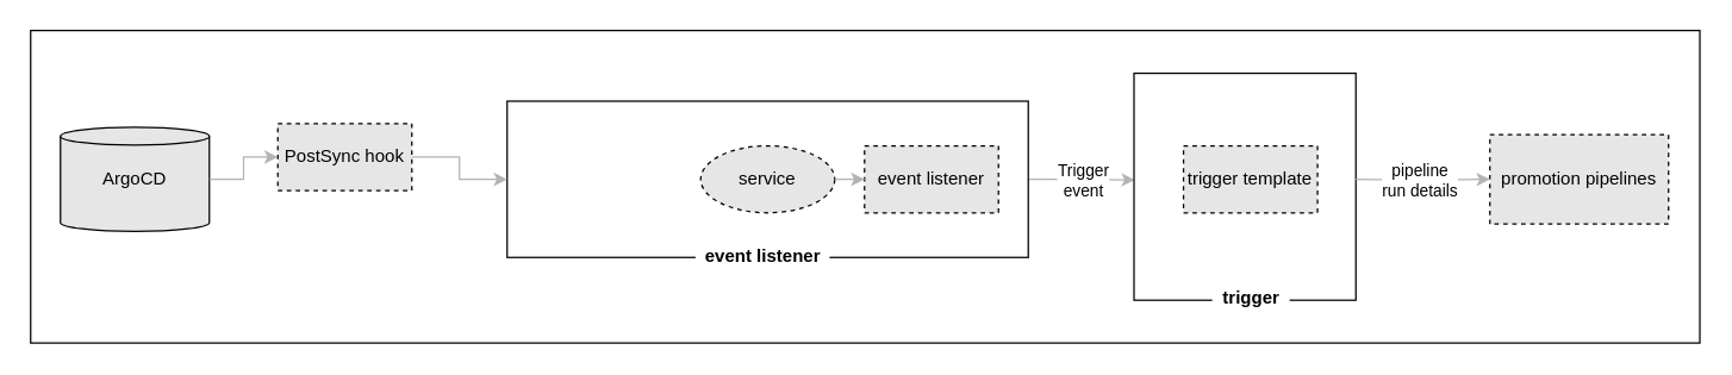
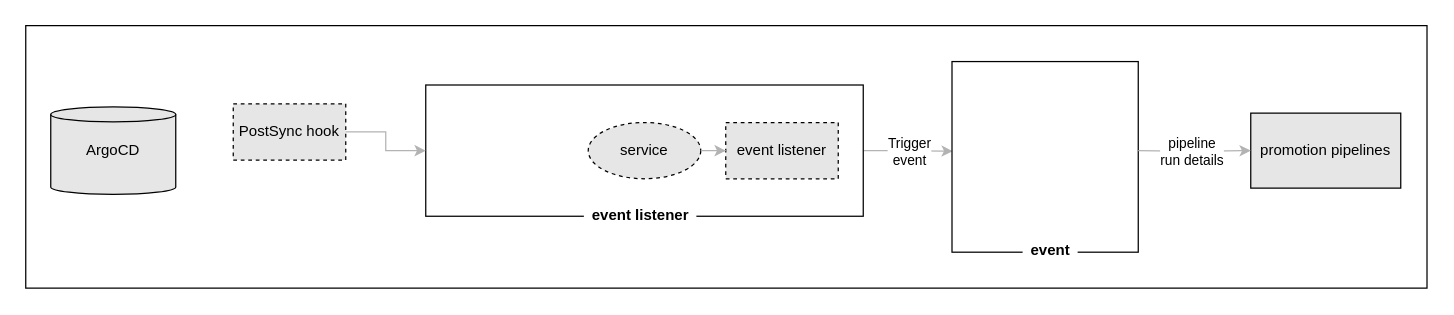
  <mxCell id="0" />
  <mxCell id="1" parent="0" />
  <mxCell id="2" value="" style="rounded=0;whiteSpace=wrap;html=1;strokeWidth=1;fillColor=none;labelBorderColor=none;labelBackgroundColor=#E6E6E6;" parent="1" vertex="1"><mxGeometry x="20" y="20" width="1121" height="210" as="geometry" /></mxCell>
  <mxCell id="3" style="edgeStyle=orthogonalEdgeStyle;rounded=0;orthogonalLoop=1;jettySize=auto;html=1;entryX=0.004;entryY=0.47;entryDx=0;entryDy=0;strokeColor=#B3B3B3;entryPerimeter=0;" parent="1" source="12" target="5" edge="1"><mxGeometry relative="1" as="geometry" /></mxCell>
  <mxCell id="4" value="Trigger &lt;br&gt;event" style="edgeLabel;html=1;align=center;verticalAlign=middle;resizable=0;points=[];" parent="3" vertex="1" connectable="0"><mxGeometry x="0.371" y="1" relative="1" as="geometry"><mxPoint x="-6.19" y="1" as="offset" /></mxGeometry></mxCell>
  <mxCell id="5" value="" style="rounded=0;whiteSpace=wrap;html=1;" parent="1" vertex="1"><mxGeometry x="761" y="48.75" width="149" height="152.5" as="geometry" /></mxCell>
  <mxCell id="6" value="" style="rounded=0;whiteSpace=wrap;html=1;" parent="1" vertex="1"><mxGeometry x="340" y="67.5" width="350" height="105" as="geometry" /></mxCell>
  <mxCell id="7" value="ArgoCD" style="shape=cylinder2;whiteSpace=wrap;html=1;boundedLbl=1;backgroundOutline=1;size=6.0;strokeWidth=1;fontSize=12;fontColor=#000000;fillColor=#E6E6E6;" parent="1" vertex="1"><mxGeometry x="40" y="85" width="100" height="70" as="geometry" /></mxCell>
- <mxCell id="8" value="promotion pipelines" style="rounded=0;whiteSpace=wrap;html=1;strokeWidth=1;fontSize=12;fontColor=#000000;fillColor=#E6E6E6;dashed=1;" parent="1" vertex="1"><mxGeometry x="1000" y="90" width="120" height="60" as="geometry" /></mxCell>
- <mxCell id="9" style="edgeStyle=orthogonalEdgeStyle;rounded=0;orthogonalLoop=1;jettySize=auto;html=1;strokeColor=#B3B3B3;entryX=0;entryY=0.5;entryDx=0;entryDy=0;" parent="1" source="7" target="10" edge="1"><mxGeometry relative="1" as="geometry"><mxPoint x="370" y="120" as="targetPoint" /></mxGeometry></mxCell>
+ <mxCell id="8" value="promotion pipelines" style="rounded=0;whiteSpace=wrap;html=1;strokeWidth=1;fontSize=12;fontColor=#000000;fillColor=#E6E6E6;" parent="1" vertex="1"><mxGeometry x="1000" y="90" width="120" height="60" as="geometry" /></mxCell>
  <mxCell id="10" value="PostSync hook" style="rounded=0;whiteSpace=wrap;html=1;fillColor=#E6E6E6;dashed=1;" parent="1" vertex="1"><mxGeometry x="186" y="82.5" width="90" height="45" as="geometry" /></mxCell>
  <mxCell id="11" value="service" style="ellipse;whiteSpace=wrap;html=1;fillColor=#E6E6E6;dashed=1;" parent="1" vertex="1"><mxGeometry x="470" y="97.5" width="90" height="45" as="geometry" /></mxCell>
  <mxCell id="12" value="event listener" style="rounded=0;whiteSpace=wrap;html=1;fillColor=#E6E6E6;dashed=1;" parent="1" vertex="1"><mxGeometry x="580" y="97.5" width="90" height="45" as="geometry" /></mxCell>
  <mxCell id="13" style="edgeStyle=orthogonalEdgeStyle;rounded=0;orthogonalLoop=1;jettySize=auto;html=1;entryX=0;entryY=0.5;entryDx=0;entryDy=0;strokeColor=#B3B3B3;" parent="1" source="11" target="12" edge="1"><mxGeometry relative="1" as="geometry" /></mxCell>
  <mxCell id="14" style="edgeStyle=orthogonalEdgeStyle;rounded=0;orthogonalLoop=1;jettySize=auto;html=1;entryX=0;entryY=0.5;entryDx=0;entryDy=0;strokeColor=#B3B3B3;" parent="1" target="8" edge="1"><mxGeometry relative="1" as="geometry"><mxPoint x="910" y="120" as="sourcePoint" /></mxGeometry></mxCell>
  <mxCell id="15" value="pipeline &lt;br&gt;run details" style="edgeLabel;html=1;align=center;verticalAlign=middle;resizable=0;points=[];" parent="14" vertex="1" connectable="0"><mxGeometry x="-0.222" relative="1" as="geometry"><mxPoint x="7.14" as="offset" /></mxGeometry></mxCell>
- <mxCell id="16" value="trigger template" style="rounded=0;whiteSpace=wrap;html=1;fillColor=#E6E6E6;dashed=1;" parent="1" vertex="1"><mxGeometry x="794.25" y="97.5" width="90" height="45" as="geometry" /></mxCell>
  <mxCell id="17" value="&lt;b&gt;&amp;nbsp; event listener&amp;nbsp;&amp;nbsp;&lt;/b&gt;" style="text;html=1;strokeColor=none;fillColor=none;align=center;verticalAlign=middle;whiteSpace=wrap;rounded=0;labelBackgroundColor=#ffffff;" parent="1" vertex="1"><mxGeometry x="462.5" y="161.5" width="97.5" height="20" as="geometry" /></mxCell>
- <mxCell id="18" value="&lt;b&gt;&amp;nbsp; trigger&amp;nbsp;&amp;nbsp;&lt;/b&gt;" style="text;html=1;strokeColor=none;fillColor=none;align=center;verticalAlign=middle;whiteSpace=wrap;rounded=0;labelBackgroundColor=#ffffff;" parent="1" vertex="1"><mxGeometry x="790.5" y="190" width="97.5" height="20" as="geometry" /></mxCell>
+ <mxCell id="18" value="&lt;b&gt;&amp;nbsp; event&amp;nbsp;&amp;nbsp;&lt;/b&gt;" style="text;html=1;strokeColor=none;fillColor=none;align=center;verticalAlign=middle;whiteSpace=wrap;rounded=0;labelBackgroundColor=#ffffff;" parent="1" vertex="1"><mxGeometry x="790.5" y="190" width="97.5" height="20" as="geometry" /></mxCell>
  <mxCell id="19" style="edgeStyle=orthogonalEdgeStyle;rounded=0;orthogonalLoop=1;jettySize=auto;html=1;strokeColor=#B3B3B3;exitX=1;exitY=0.5;exitDx=0;exitDy=0;" edge="1" parent="1" source="10" target="6"><mxGeometry relative="1" as="geometry"><mxPoint x="181" y="130" as="targetPoint" /><mxPoint x="150" y="130" as="sourcePoint" /></mxGeometry></mxCell>
